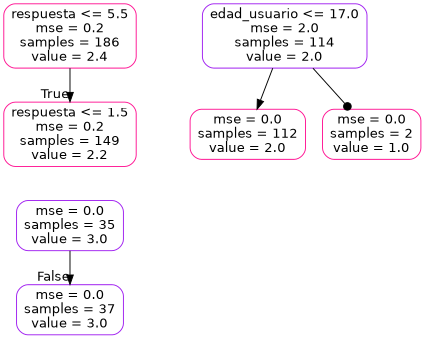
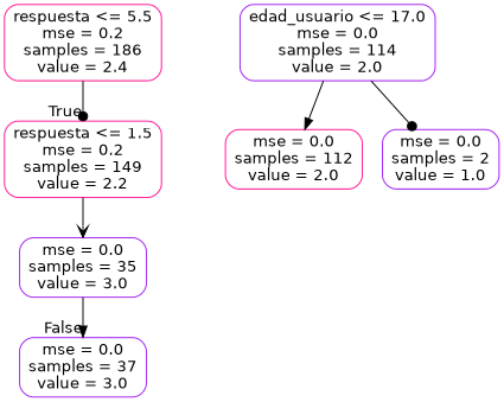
  digraph {
    node [color=purple fontname=helvetica shape=box style=rounded]
    edge [arrowhead=dot fontname=helvetica]
    n1 [color=deeppink label="respuesta <= 5.5\nmse = 0.2\nsamples = 186\nvalue = 2.4"]
    n2 [color=deeppink label="respuesta <= 1.5\nmse = 0.2\nsamples = 149\nvalue = 2.2"]
    n3 [label="mse = 0.0\nsamples = 35\nvalue = 3.0"]
    n4 [label="mse = 0.0\nsamples = 37\nvalue = 3.0"]
-   n5 [label="edad_usuario <= 17.0\nmse = 2.0\nsamples = 114\nvalue = 2.0"]
+   n5 [label="edad_usuario <= 17.0\nmse = 0.0\nsamples = 114\nvalue = 2.0"]
    n6 [color=deeppink label="mse = 0.0\nsamples = 112\nvalue = 2.0"]
-   n7 [color=deeppink label="mse = 0.0\nsamples = 2\nvalue = 1.0"]
-   n1 -> n2 [arrowhead=normal headlabel=True labelangle=45 labeldistance=2.5]
+   n7 [label="mse = 0.0\nsamples = 2\nvalue = 1.0"]
+   n1 -> n2 [headlabel=True labelangle=45 labeldistance=2.5]
+   n2 -> n3 [arrowhead=vee]
    n3 -> n4 [arrowhead=normal headlabel=False labelangle=-45 labeldistance=2.5]
    n5 -> n6 [arrowhead=normal]
    n5 -> n7
  }
